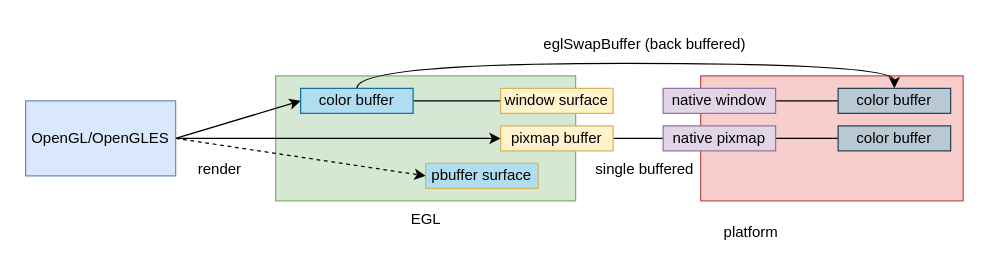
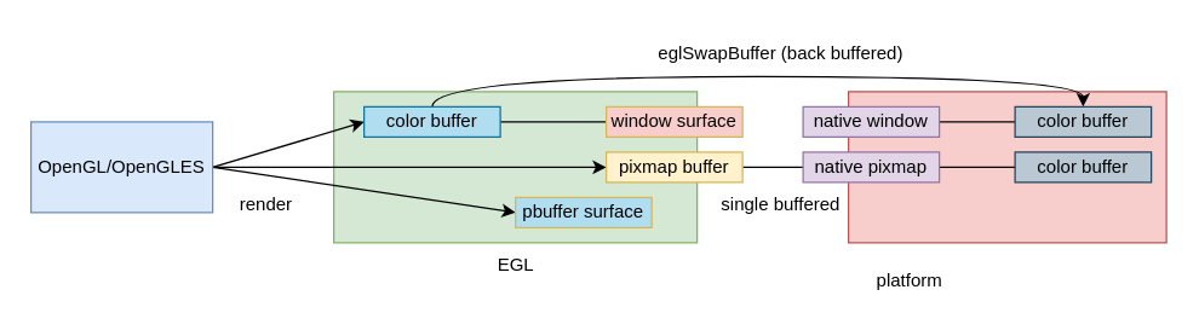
  <mxCell id="0" />
  <mxCell id="1" parent="0" />
  <mxCell id="2" value="" style="rounded=0;whiteSpace=wrap;html=1;fillColor=#f8cecc;strokeColor=#b85450;" vertex="1" parent="1"><mxGeometry x="560" y="60" width="210" height="100" as="geometry" /></mxCell>
  <mxCell id="3" value="" style="rounded=0;whiteSpace=wrap;html=1;fillColor=#d5e8d4;strokeColor=#82b366;" vertex="1" parent="1"><mxGeometry x="220" y="60" width="240" height="100" as="geometry" /></mxCell>
  <mxCell id="4" style="rounded=0;orthogonalLoop=1;jettySize=auto;html=1;exitX=1;exitY=0.5;exitDx=0;exitDy=0;entryX=0;entryY=0.5;entryDx=0;entryDy=0;" edge="1" parent="1" source="7" target="10"><mxGeometry relative="1" as="geometry" /></mxCell>
  <mxCell id="5" style="edgeStyle=none;rounded=0;orthogonalLoop=1;jettySize=auto;html=1;" edge="1" parent="1" source="7" target="14"><mxGeometry relative="1" as="geometry" /></mxCell>
- <mxCell id="6" style="edgeStyle=none;rounded=0;orthogonalLoop=1;jettySize=auto;html=1;exitX=1;exitY=0.5;exitDx=0;exitDy=0;entryX=0;entryY=0.5;entryDx=0;entryDy=0;dashed=1;" edge="1" parent="1" source="7" target="12"><mxGeometry relative="1" as="geometry" /></mxCell>
+ <mxCell id="6" style="edgeStyle=none;rounded=0;orthogonalLoop=1;jettySize=auto;html=1;exitX=1;exitY=0.5;exitDx=0;exitDy=0;entryX=0;entryY=0.5;entryDx=0;entryDy=0;" edge="1" parent="1" source="7" target="12"><mxGeometry relative="1" as="geometry" /></mxCell>
  <mxCell id="7" value="OpenGL/OpenGLES" style="rounded=0;whiteSpace=wrap;html=1;fillColor=#dae8fc;strokeColor=#6c8ebf;" vertex="1" parent="1"><mxGeometry x="20" y="80" width="120" height="60" as="geometry" /></mxCell>
  <mxCell id="8" style="edgeStyle=orthogonalEdgeStyle;curved=1;rounded=0;orthogonalLoop=1;jettySize=auto;html=1;exitX=1;exitY=0.5;exitDx=0;exitDy=0;entryX=0;entryY=0.5;entryDx=0;entryDy=0;endArrow=none;endFill=0;" edge="1" parent="1" source="10" target="11"><mxGeometry relative="1" as="geometry" /></mxCell>
  <mxCell id="9" style="edgeStyle=orthogonalEdgeStyle;rounded=0;orthogonalLoop=1;jettySize=auto;html=1;exitX=0.5;exitY=0;exitDx=0;exitDy=0;entryX=0.5;entryY=0;entryDx=0;entryDy=0;endArrow=classic;endFill=1;curved=1;" edge="1" parent="1" source="10" target="25"><mxGeometry relative="1" as="geometry" /></mxCell>
  <mxCell id="10" value="color buffer" style="rounded=0;whiteSpace=wrap;html=1;fillColor=#b1ddf0;strokeColor=#10739e;" vertex="1" parent="1"><mxGeometry x="240" y="70" width="90" height="20" as="geometry" /></mxCell>
- <mxCell id="11" value="window surface" style="rounded=0;whiteSpace=wrap;html=1;fillColor=#fff2cc;strokeColor=#d6b656;" vertex="1" parent="1"><mxGeometry x="400" y="70" width="90" height="20" as="geometry" /></mxCell>
+ <mxCell id="11" value="window surface" style="rounded=0;whiteSpace=wrap;html=1;fillColor=#f8cecc;strokeColor=#d6b656;" vertex="1" parent="1"><mxGeometry x="400" y="70" width="90" height="20" as="geometry" /></mxCell>
  <mxCell id="12" value="pbuffer surface" style="rounded=0;whiteSpace=wrap;html=1;fillColor=#b1ddf0;strokeColor=#d6b656;" vertex="1" parent="1"><mxGeometry x="340" y="130" width="90" height="20" as="geometry" /></mxCell>
  <mxCell id="13" style="edgeStyle=orthogonalEdgeStyle;curved=1;rounded=0;orthogonalLoop=1;jettySize=auto;html=1;exitX=1;exitY=0.5;exitDx=0;exitDy=0;entryX=0;entryY=0.5;entryDx=0;entryDy=0;endArrow=none;endFill=0;" edge="1" parent="1" source="14" target="23"><mxGeometry relative="1" as="geometry" /></mxCell>
  <mxCell id="14" value="pixmap buffer" style="rounded=0;whiteSpace=wrap;html=1;fillColor=#fff2cc;strokeColor=#d6b656;" vertex="1" parent="1"><mxGeometry x="400" y="100" width="90" height="20" as="geometry" /></mxCell>
  <mxCell id="15" value="EGL" style="text;html=1;align=center;verticalAlign=middle;resizable=0;points=[];autosize=1;strokeColor=none;fillColor=none;" vertex="1" parent="1"><mxGeometry x="315" y="160" width="50" height="30" as="geometry" /></mxCell>
  <mxCell id="16" value="platform" style="text;html=1;align=center;verticalAlign=middle;resizable=0;points=[];autosize=1;strokeColor=none;fillColor=none;" vertex="1" parent="1"><mxGeometry x="565" y="170" width="70" height="30" as="geometry" /></mxCell>
  <mxCell id="17" value="eglSwapBuffer (back buffered)" style="text;html=1;align=center;verticalAlign=middle;resizable=0;points=[];autosize=1;strokeColor=none;fillColor=none;" vertex="1" parent="1"><mxGeometry x="420" y="20" width="190" height="30" as="geometry" /></mxCell>
  <mxCell id="18" value="single buffered" style="text;html=1;align=center;verticalAlign=middle;resizable=0;points=[];autosize=1;strokeColor=none;fillColor=none;" vertex="1" parent="1"><mxGeometry x="465" y="120" width="100" height="30" as="geometry" /></mxCell>
  <mxCell id="19" value="render" style="text;html=1;align=center;verticalAlign=middle;resizable=0;points=[];autosize=1;strokeColor=none;fillColor=none;" vertex="1" parent="1"><mxGeometry x="145" y="120" width="60" height="30" as="geometry" /></mxCell>
  <mxCell id="20" style="edgeStyle=none;rounded=0;orthogonalLoop=1;jettySize=auto;html=1;exitX=1;exitY=0.5;exitDx=0;exitDy=0;entryX=0;entryY=0.5;entryDx=0;entryDy=0;endArrow=none;endFill=0;" edge="1" parent="1" source="21" target="25"><mxGeometry relative="1" as="geometry" /></mxCell>
  <mxCell id="21" value="native window" style="rounded=0;whiteSpace=wrap;html=1;fillColor=#e1d5e7;strokeColor=#9673a6;" vertex="1" parent="1"><mxGeometry x="530" y="70" width="90" height="20" as="geometry" /></mxCell>
  <mxCell id="22" style="edgeStyle=none;rounded=0;orthogonalLoop=1;jettySize=auto;html=1;exitX=1;exitY=0.5;exitDx=0;exitDy=0;entryX=0;entryY=0.5;entryDx=0;entryDy=0;endArrow=none;endFill=0;" edge="1" parent="1" source="23" target="24"><mxGeometry relative="1" as="geometry" /></mxCell>
  <mxCell id="23" value="native pixmap" style="rounded=0;whiteSpace=wrap;html=1;fillColor=#e1d5e7;strokeColor=#9673a6;" vertex="1" parent="1"><mxGeometry x="530" y="100" width="90" height="20" as="geometry" /></mxCell>
  <mxCell id="24" value="color buffer" style="rounded=0;whiteSpace=wrap;html=1;fillColor=#bac8d3;strokeColor=#23445d;" vertex="1" parent="1"><mxGeometry x="670" y="100" width="90" height="20" as="geometry" /></mxCell>
  <mxCell id="25" value="color buffer" style="rounded=0;whiteSpace=wrap;html=1;fillColor=#bac8d3;strokeColor=#23445d;" vertex="1" parent="1"><mxGeometry x="670" y="70" width="90" height="20" as="geometry" /></mxCell>
